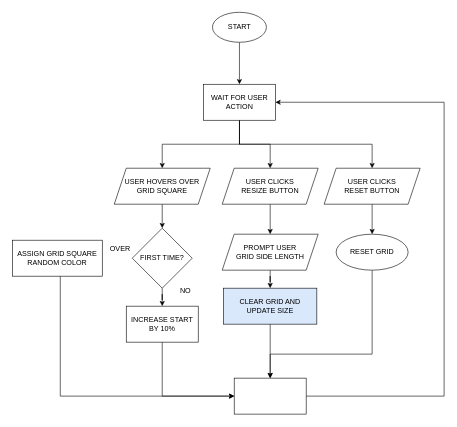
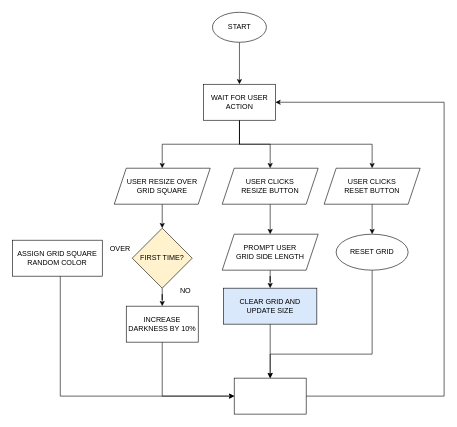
  <mxCell id="0" />
  <mxCell id="1" parent="0" />
  <mxCell id="2" style="edgeStyle=orthogonalEdgeStyle;rounded=0;orthogonalLoop=1;jettySize=auto;html=1;entryX=0.5;entryY=0;entryDx=0;entryDy=0;" edge="1" parent="1" source="3" target="7"><mxGeometry relative="1" as="geometry" /></mxCell>
  <mxCell id="3" value="START" style="ellipse;whiteSpace=wrap;html=1;" vertex="1" parent="1"><mxGeometry x="353.75" y="20" width="90" height="50" as="geometry" /></mxCell>
  <mxCell id="4" value="" style="edgeStyle=orthogonalEdgeStyle;rounded=0;orthogonalLoop=1;jettySize=auto;html=1;" edge="1" parent="1" source="7" target="11"><mxGeometry relative="1" as="geometry" /></mxCell>
  <mxCell id="5" style="edgeStyle=orthogonalEdgeStyle;rounded=0;orthogonalLoop=1;jettySize=auto;html=1;entryX=0.5;entryY=0;entryDx=0;entryDy=0;" edge="1" parent="1" source="7" target="9"><mxGeometry relative="1" as="geometry" /></mxCell>
  <mxCell id="6" style="edgeStyle=orthogonalEdgeStyle;rounded=0;orthogonalLoop=1;jettySize=auto;html=1;entryX=0.5;entryY=0;entryDx=0;entryDy=0;" edge="1" parent="1" source="7" target="27"><mxGeometry relative="1" as="geometry"><Array as="points"><mxPoint x="399" y="240" /><mxPoint x="620" y="240" /></Array></mxGeometry></mxCell>
  <mxCell id="7" value="WAIT FOR USER&lt;br&gt;ACTION" style="rounded=0;whiteSpace=wrap;html=1;" vertex="1" parent="1"><mxGeometry x="338.75" y="140" width="120" height="60" as="geometry" /></mxCell>
  <mxCell id="8" style="edgeStyle=orthogonalEdgeStyle;rounded=0;orthogonalLoop=1;jettySize=auto;html=1;exitX=0.5;exitY=1;exitDx=0;exitDy=0;entryX=0.5;entryY=0;entryDx=0;entryDy=0;" edge="1" parent="1" source="9" target="21"><mxGeometry relative="1" as="geometry" /></mxCell>
- <mxCell id="9" value="USER HOVERS OVER&lt;br&gt;GRID SQUARE" style="shape=parallelogram;perimeter=parallelogramPerimeter;whiteSpace=wrap;html=1;fixedSize=1;" vertex="1" parent="1"><mxGeometry x="190" y="280" width="160" height="60" as="geometry" /></mxCell>
+ <mxCell id="9" value="USER RESIZE OVER&lt;br&gt;GRID SQUARE" style="shape=parallelogram;perimeter=parallelogramPerimeter;whiteSpace=wrap;html=1;fixedSize=1;" vertex="1" parent="1"><mxGeometry x="190" y="280" width="160" height="60" as="geometry" /></mxCell>
  <mxCell id="10" value="" style="edgeStyle=orthogonalEdgeStyle;rounded=0;orthogonalLoop=1;jettySize=auto;html=1;" edge="1" parent="1" source="11" target="13"><mxGeometry relative="1" as="geometry" /></mxCell>
  <mxCell id="11" value="USER CLICKS&lt;br&gt;RESIZE BUTTON" style="shape=parallelogram;perimeter=parallelogramPerimeter;whiteSpace=wrap;html=1;fixedSize=1;" vertex="1" parent="1"><mxGeometry x="370" y="280" width="160" height="60" as="geometry" /></mxCell>
  <mxCell id="12" value="" style="edgeStyle=orthogonalEdgeStyle;rounded=0;orthogonalLoop=1;jettySize=auto;html=1;" edge="1" parent="1" source="13" target="17"><mxGeometry relative="1" as="geometry" /></mxCell>
  <mxCell id="13" value="PROMPT USER&lt;br&gt;GRID SIDE LENGTH" style="shape=parallelogram;perimeter=parallelogramPerimeter;whiteSpace=wrap;html=1;fixedSize=1;" vertex="1" parent="1"><mxGeometry x="370" y="390" width="160" height="60" as="geometry" /></mxCell>
  <mxCell id="14" style="edgeStyle=orthogonalEdgeStyle;rounded=0;orthogonalLoop=1;jettySize=auto;html=1;entryX=0;entryY=0.5;entryDx=0;entryDy=0;" edge="1" parent="1" source="15" target="19"><mxGeometry relative="1" as="geometry"><Array as="points"><mxPoint x="100" y="660" /></Array></mxGeometry></mxCell>
  <mxCell id="15" value="ASSIGN GRID SQUARE RANDOM COLOR" style="whiteSpace=wrap;html=1;" vertex="1" parent="1"><mxGeometry x="20" y="400" width="150" height="60" as="geometry" /></mxCell>
  <mxCell id="16" value="" style="edgeStyle=orthogonalEdgeStyle;rounded=0;orthogonalLoop=1;jettySize=auto;html=1;" edge="1" parent="1" source="17" target="19"><mxGeometry relative="1" as="geometry" /></mxCell>
  <mxCell id="17" value="CLEAR GRID AND&lt;br&gt;UPDATE SIZE" style="whiteSpace=wrap;html=1;fillColor=#dae8fc;" vertex="1" parent="1"><mxGeometry x="372.18" y="480" width="155.63" height="60" as="geometry" /></mxCell>
  <mxCell id="18" style="edgeStyle=orthogonalEdgeStyle;rounded=0;orthogonalLoop=1;jettySize=auto;html=1;entryX=1;entryY=0.5;entryDx=0;entryDy=0;" edge="1" parent="1" source="19" target="7"><mxGeometry relative="1" as="geometry"><Array as="points"><mxPoint x="740" y="660" /><mxPoint x="740" y="170" /></Array></mxGeometry></mxCell>
  <mxCell id="19" value="" style="whiteSpace=wrap;html=1;" vertex="1" parent="1"><mxGeometry x="390.005" y="630" width="120" height="60" as="geometry" /></mxCell>
  <mxCell id="20" value="" style="edgeStyle=orthogonalEdgeStyle;rounded=0;orthogonalLoop=1;jettySize=auto;html=1;" edge="1" parent="1" source="21" target="25"><mxGeometry relative="1" as="geometry" /></mxCell>
- <mxCell id="21" value="FIRST TIME?" style="rhombus;whiteSpace=wrap;html=1;" vertex="1" parent="1"><mxGeometry x="220" y="380" width="100" height="100" as="geometry" /></mxCell>
+ <mxCell id="21" value="FIRST TIME?" style="rhombus;whiteSpace=wrap;html=1;fillColor=#fff2cc;" vertex="1" parent="1"><mxGeometry x="220" y="380" width="100" height="100" as="geometry" /></mxCell>
  <mxCell id="22" value="OVER" style="text;html=1;strokeColor=none;fillColor=none;align=center;verticalAlign=middle;whiteSpace=wrap;rounded=0;" vertex="1" parent="1"><mxGeometry x="170" y="400" width="60" height="30" as="geometry" /></mxCell>
  <mxCell id="23" value="NO" style="text;html=1;strokeColor=none;fillColor=none;align=center;verticalAlign=middle;whiteSpace=wrap;rounded=0;" vertex="1" parent="1"><mxGeometry x="278.74" y="470" width="60" height="30" as="geometry" /></mxCell>
  <mxCell id="24" style="edgeStyle=orthogonalEdgeStyle;rounded=0;orthogonalLoop=1;jettySize=auto;html=1;entryX=0;entryY=0.5;entryDx=0;entryDy=0;" edge="1" parent="1" source="25" target="19"><mxGeometry relative="1" as="geometry"><Array as="points"><mxPoint x="270" y="660" /></Array></mxGeometry></mxCell>
- <mxCell id="25" value="INCREASE START BY 10%" style="rounded=0;whiteSpace=wrap;html=1;" vertex="1" parent="1"><mxGeometry x="210" y="510" width="120" height="60" as="geometry" /></mxCell>
+ <mxCell id="25" value="INCREASE DARKNESS BY 10%" style="rounded=0;whiteSpace=wrap;html=1;" vertex="1" parent="1"><mxGeometry x="210" y="510" width="120" height="60" as="geometry" /></mxCell>
  <mxCell id="26" value="" style="edgeStyle=orthogonalEdgeStyle;rounded=0;orthogonalLoop=1;jettySize=auto;html=1;" edge="1" parent="1" source="27" target="29"><mxGeometry relative="1" as="geometry" /></mxCell>
  <mxCell id="27" value="USER CLICKS&lt;br&gt;RESET BUTTON" style="shape=parallelogram;perimeter=parallelogramPerimeter;whiteSpace=wrap;html=1;fixedSize=1;" vertex="1" parent="1"><mxGeometry x="540" y="280" width="160" height="60" as="geometry" /></mxCell>
  <mxCell id="28" style="edgeStyle=orthogonalEdgeStyle;rounded=0;orthogonalLoop=1;jettySize=auto;html=1;entryX=0.5;entryY=0;entryDx=0;entryDy=0;" edge="1" parent="1" source="29" target="19"><mxGeometry relative="1" as="geometry"><Array as="points"><mxPoint x="620" y="590" /><mxPoint x="450" y="590" /></Array></mxGeometry></mxCell>
  <mxCell id="29" value="RESET GRID" style="ellipse;whiteSpace=wrap;html=1;" vertex="1" parent="1"><mxGeometry x="560" y="390" width="120" height="60" as="geometry" /></mxCell>
